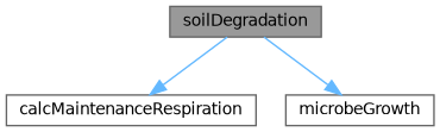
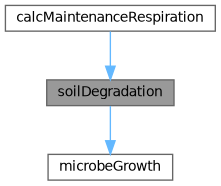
  digraph {
    rankdir=TB
    node [color=grey40 fillcolor=white fontname=Helvetica fontsize=10 shape=box style=filled]
    edge [color=steelblue1 fontname=Helvetica fontsize=10 labelfontname=Helvetica labelfontsize=10 style=solid]
    n1 [color=gray40 fillcolor=grey60 fontcolor=black height=0.2 label=soilDegradation width=0.4]
    n2 [height=0.2 label=calcMaintenanceRespiration width=0.4]
    n3 [height=0.2 label=microbeGrowth width=0.4]
-   n1 -> n2
+   n2 -> n1
    n1 -> n3
  }
